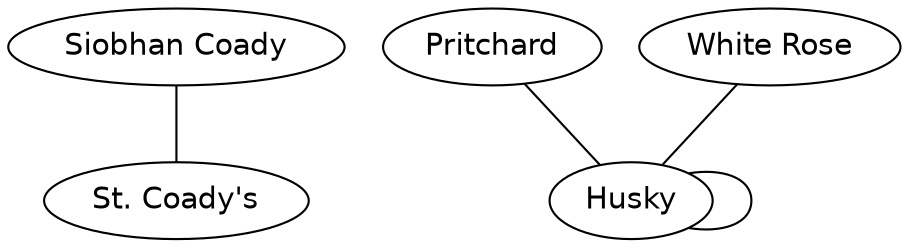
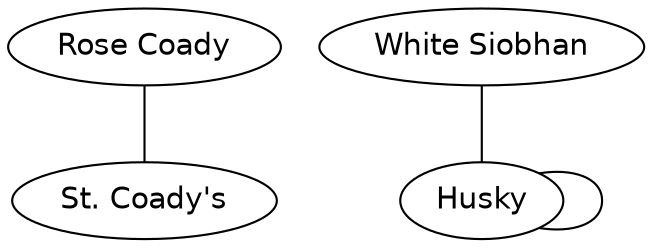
  strict graph {
    fontname="DejaVu Sans"
    node [fontname="DejaVu Sans"]
    edge [fontname="DejaVu Sans"]
    n1 [label="St. Coady's"]
-   "Siobhan Coady"
-   Pritchard
+   "Siobhan Coady" [label="Rose Coady"]
    Husky
-   "White Rose"
+   "White Rose" [label="White Siobhan"]
    "Siobhan Coady" -- n1
-   Pritchard -- Husky
    Husky -- Husky
    "White Rose" -- Husky
  }
